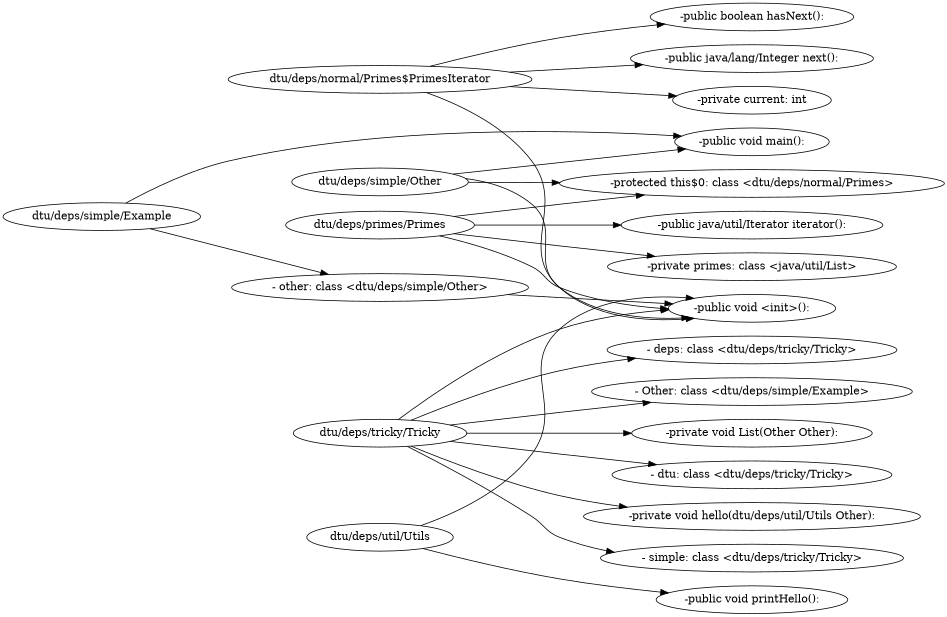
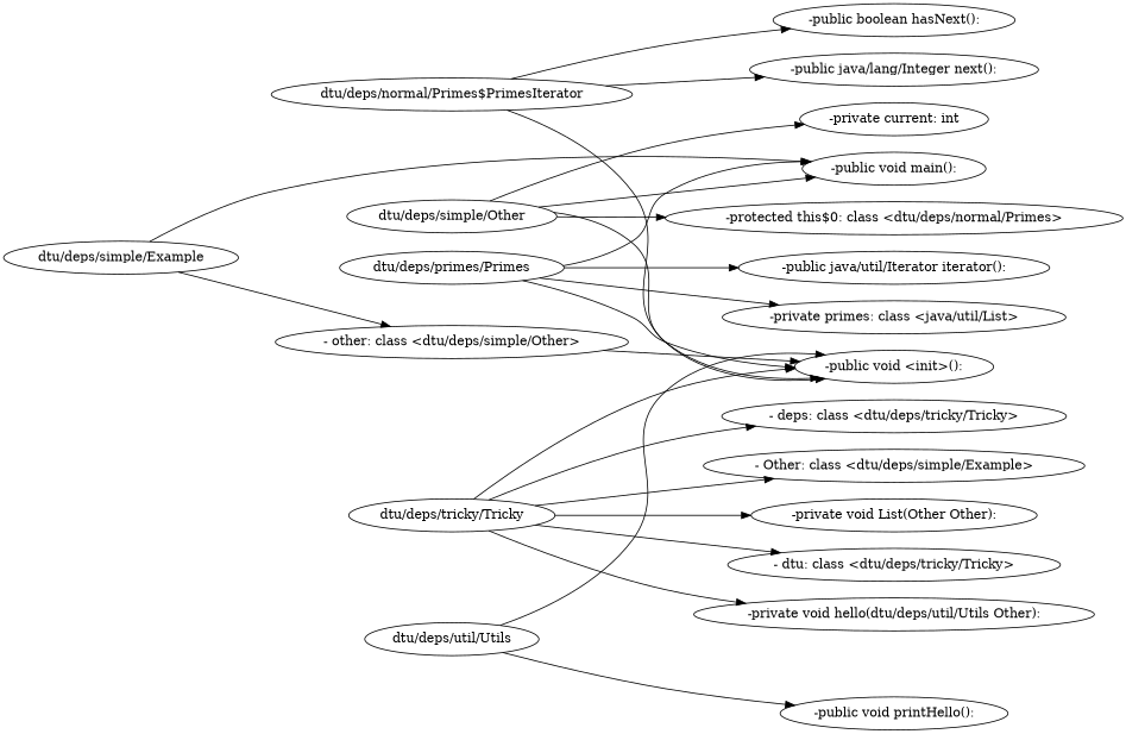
  digraph {
    rankdir=LR
    n1 [label="dtu/deps/normal/Primes$PrimesIterator"]
    "-public java/lang/Integer next():"
    "-public void <init>():"
    "-public boolean hasNext():"
    "-private current: int"
    n6 [label="dtu/deps/simple/Other"]
    "-protected this$0: class <dtu/deps/normal/Primes>"
    "-public void main():"
    n9 [label="dtu/deps/tricky/Tricky"]
    "- dtu: class <dtu/deps/tricky/Tricky>"
    "-private void hello(dtu/deps/util/Utils Other):"
-   "- simple: class <dtu/deps/tricky/Tricky>"
    "- deps: class <dtu/deps/tricky/Tricky>"
    "- Other: class <dtu/deps/simple/Example>"
    n15 [label="-private void List(Other Other):"]
    n16 [label="dtu/deps/primes/Primes"]
    "-private primes: class <java/util/List>"
    "-public java/util/Iterator iterator():"
    n19 [label="dtu/deps/simple/Example"]
    "- other: class <dtu/deps/simple/Other>"
    n21 [label="dtu/deps/util/Utils"]
    "-public void printHello():"
    n1 -> "-public java/lang/Integer next():"
    n1 -> "-public void <init>():"
    n1 -> "-public boolean hasNext():"
-   n1 -> "-private current: int"
+   n6 -> "-private current: int"
    n6 -> "-public void <init>():"
    n6 -> "-protected this$0: class <dtu/deps/normal/Primes>"
    n6 -> "-public void main():"
    n9 -> "-public void <init>():"
    n9 -> "- dtu: class <dtu/deps/tricky/Tricky>"
    n9 -> "-private void hello(dtu/deps/util/Utils Other):"
-   n9 -> "- simple: class <dtu/deps/tricky/Tricky>"
    n9 -> "- deps: class <dtu/deps/tricky/Tricky>"
    n9 -> "- Other: class <dtu/deps/simple/Example>"
    n9 -> n15
    n16 -> "-public void <init>():"
-   n16 -> "-protected this$0: class <dtu/deps/normal/Primes>"
+   n16 -> "-public void main():"
    n16 -> "-private primes: class <java/util/List>"
    n16 -> "-public java/util/Iterator iterator():"
    n19 -> "-public void main():"
    n19 -> "- other: class <dtu/deps/simple/Other>"
    "- other: class <dtu/deps/simple/Other>" -> "-public void <init>():"
    n21 -> "-public void <init>():"
    n21 -> "-public void printHello():"
  }
